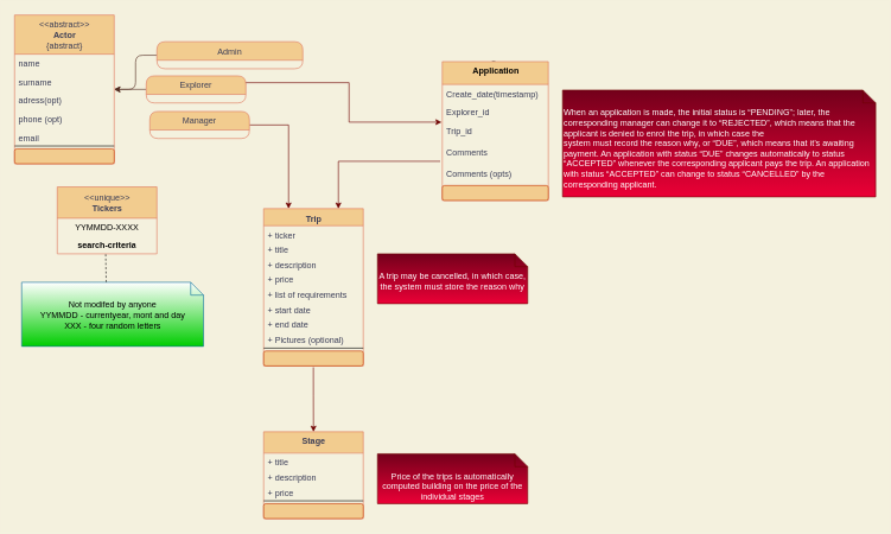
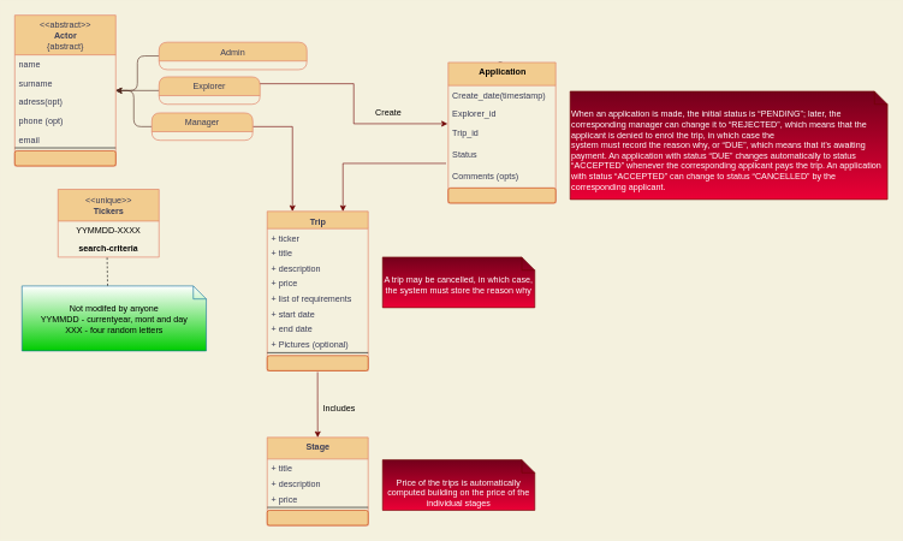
  <mxCell id="0" />
  <mxCell id="1" parent="0" />
  <mxCell id="2" style="edgeStyle=orthogonalEdgeStyle;curved=0;rounded=1;sketch=0;orthogonalLoop=1;jettySize=auto;html=1;strokeColor=#522C23;fillColor=#F2CC8F;fontColor=#393C56;" parent="1" source="3" target="12" edge="1"><mxGeometry relative="1" as="geometry" /></mxCell>
  <mxCell id="3" value="Admin" style="swimlane;fontStyle=0;childLayout=stackLayout;horizontal=1;startSize=26;horizontalStack=0;resizeParent=1;resizeParentMax=0;resizeLast=0;collapsible=1;marginBottom=0;rounded=1;strokeColor=#E07A5F;fontColor=#393C56;fillColor=#F2CC8F;" parent="1" vertex="1"><mxGeometry x="220" y="58" width="205" height="38" as="geometry" /></mxCell>
  <mxCell id="4" style="edgeStyle=orthogonalEdgeStyle;curved=0;rounded=1;sketch=0;orthogonalLoop=1;jettySize=auto;html=1;strokeColor=#522C23;fillColor=#F2CC8F;fontColor=#393C56;" parent="1" source="5" target="12" edge="1"><mxGeometry relative="1" as="geometry" /></mxCell>
- <mxCell id="5" value="Explorer" style="swimlane;fontStyle=0;childLayout=stackLayout;horizontal=1;startSize=26;horizontalStack=0;resizeParent=1;resizeParentMax=0;resizeLast=0;collapsible=1;marginBottom=0;rounded=1;strokeColor=#E07A5F;fontColor=#393C56;fillColor=#F2CC8F;" parent="1" vertex="1"><mxGeometry x="205" y="106" width="140" height="38" as="geometry" /></mxCell>
+ <mxCell id="5" value="Explorer" style="swimlane;fontStyle=0;childLayout=stackLayout;horizontal=1;startSize=26;horizontalStack=0;resizeParent=1;resizeParentMax=0;resizeLast=0;collapsible=1;marginBottom=0;rounded=1;strokeColor=#E07A5F;fontColor=#393C56;fillColor=#F2CC8F;" parent="1" vertex="1"><mxGeometry x="220" y="106" width="140" height="38" as="geometry" /></mxCell>
  <mxCell id="6" style="edgeStyle=orthogonalEdgeStyle;rounded=0;orthogonalLoop=1;jettySize=auto;html=1;exitX=1;exitY=0.5;exitDx=0;exitDy=0;entryX=0.25;entryY=0;entryDx=0;entryDy=0;fillColor=#a20025;strokeColor=#6F0000;" parent="1" source="8" target="20" edge="1"><mxGeometry relative="1" as="geometry"><mxPoint x="405" y="296" as="targetPoint" /></mxGeometry></mxCell>
+ <mxCell id="7" style="edgeStyle=orthogonalEdgeStyle;curved=0;rounded=1;sketch=0;orthogonalLoop=1;jettySize=auto;html=1;strokeColor=#522C23;fillColor=#F2CC8F;fontColor=#393C56;" parent="1" source="8" target="12" edge="1"><mxGeometry relative="1" as="geometry" /></mxCell>
  <mxCell id="8" value="Manager" style="swimlane;fontStyle=0;childLayout=stackLayout;horizontal=1;startSize=26;horizontalStack=0;resizeParent=1;resizeParentMax=0;resizeLast=0;collapsible=1;marginBottom=0;rounded=1;strokeColor=#E07A5F;fontColor=#393C56;fillColor=#F2CC8F;" parent="1" vertex="1"><mxGeometry x="210" y="156" width="140" height="38" as="geometry" /></mxCell>
+ <mxCell id="9" value="Create&amp;nbsp;" style="text;html=1;align=center;verticalAlign=middle;whiteSpace=wrap;rounded=0;labelBackgroundColor=none;fontColor=#000000;" parent="1" vertex="1"><mxGeometry x="510" y="146" width="60" height="20" as="geometry" /></mxCell>
  <mxCell id="10" style="edgeStyle=orthogonalEdgeStyle;rounded=0;orthogonalLoop=1;jettySize=auto;html=1;exitX=1;exitY=0.25;exitDx=0;exitDy=0;fillColor=#a20025;strokeColor=#6F0000;" parent="1" source="5" edge="1"><mxGeometry relative="1" as="geometry"><mxPoint x="370" y="185" as="sourcePoint" /><mxPoint x="620" y="171" as="targetPoint" /><Array as="points"><mxPoint x="490" y="116" /><mxPoint x="490" y="171" /></Array></mxGeometry></mxCell>
  <mxCell id="11" value="A trip may be cancelled, in which case, the system must store the reason why" style="shape=note2;boundedLbl=1;whiteSpace=wrap;html=1;size=18;verticalAlign=top;align=center;strokeColor=#6F0000;fontColor=#ffffff;gradientColor=#EB0036;fillColor=#73001B;" parent="1" vertex="1"><mxGeometry x="530" y="356" width="211" height="70" as="geometry" /></mxCell>
  <mxCell id="12" value="&amp;lt;&amp;lt;abstract&amp;gt;&amp;gt;&lt;br&gt;&lt;b&gt;Actor&lt;/b&gt;&lt;br&gt;{abstract}" style="swimlane;fontStyle=0;align=center;verticalAlign=top;childLayout=stackLayout;horizontal=1;startSize=55;horizontalStack=0;resizeParent=1;resizeParentMax=0;resizeLast=0;collapsible=0;marginBottom=0;html=1;rounded=0;labelBackgroundColor=none;sketch=0;strokeColor=#E07A5F;fillColor=#F2CC8F;fontColor=#393C56;" parent="1" vertex="1"><mxGeometry x="20" y="20.5" width="140" height="209" as="geometry" /></mxCell>
  <mxCell id="13" value="name" style="text;strokeColor=none;fillColor=none;align=left;verticalAlign=top;spacingLeft=4;spacingRight=4;overflow=hidden;rotatable=0;points=[[0,0.5],[1,0.5]];portConstraint=eastwest;rounded=1;fontColor=#393C56;" parent="12" vertex="1"><mxGeometry y="55" width="140" height="26" as="geometry" /></mxCell>
  <mxCell id="14" value="surname" style="text;strokeColor=none;fillColor=none;align=left;verticalAlign=top;spacingLeft=4;spacingRight=4;overflow=hidden;rotatable=0;points=[[0,0.5],[1,0.5]];portConstraint=eastwest;rounded=1;fontColor=#393C56;" parent="12" vertex="1"><mxGeometry y="81" width="140" height="26" as="geometry" /></mxCell>
  <mxCell id="15" value="adress(opt)" style="text;strokeColor=none;fillColor=none;align=left;verticalAlign=top;spacingLeft=4;spacingRight=4;overflow=hidden;rotatable=0;points=[[0,0.5],[1,0.5]];portConstraint=eastwest;rounded=1;fontColor=#393C56;" parent="12" vertex="1"><mxGeometry y="107" width="140" height="26" as="geometry" /></mxCell>
  <mxCell id="16" value="phone (opt)" style="text;strokeColor=none;fillColor=none;align=left;verticalAlign=top;spacingLeft=4;spacingRight=4;overflow=hidden;rotatable=0;points=[[0,0.5],[1,0.5]];portConstraint=eastwest;rounded=1;fontColor=#393C56;" parent="12" vertex="1"><mxGeometry y="133" width="140" height="26" as="geometry" /></mxCell>
  <mxCell id="17" value="email" style="text;strokeColor=none;fillColor=none;align=left;verticalAlign=top;spacingLeft=4;spacingRight=4;overflow=hidden;rotatable=0;points=[[0,0.5],[1,0.5]];portConstraint=eastwest;rounded=1;fontColor=#393C56;" parent="12" vertex="1"><mxGeometry y="159" width="140" height="21" as="geometry" /></mxCell>
  <mxCell id="18" value="" style="line;strokeWidth=1;fillColor=none;align=left;verticalAlign=middle;spacingTop=-1;spacingLeft=3;spacingRight=3;rotatable=0;labelPosition=right;points=[];portConstraint=eastwest;" parent="12" vertex="1"><mxGeometry y="180" width="140" height="8" as="geometry" /></mxCell>
  <mxCell id="19" value="" style="text;strokeColor=#C73500;align=left;verticalAlign=top;spacingLeft=4;spacingRight=4;overflow=hidden;rotatable=0;points=[[0,0.5],[1,0.5]];portConstraint=eastwest;rounded=1;fontColor=#ffffff;shadow=0;fillColor=#F2CC8F;" parent="12" vertex="1"><mxGeometry y="188" width="140" height="21" as="geometry" /></mxCell>
  <mxCell id="20" value="&lt;b&gt;Trip&lt;/b&gt;" style="swimlane;fontStyle=0;align=center;verticalAlign=top;childLayout=stackLayout;horizontal=1;startSize=24;horizontalStack=0;resizeParent=1;resizeParentMax=0;resizeLast=0;collapsible=0;marginBottom=0;html=1;rounded=0;labelBackgroundColor=none;sketch=0;strokeColor=#E07A5F;fillColor=#F2CC8F;fontColor=#393C56;" parent="1" vertex="1"><mxGeometry x="370" y="292.5" width="140" height="221" as="geometry" /></mxCell>
  <mxCell id="21" value="+ ticker" style="text;strokeColor=none;fillColor=none;align=left;verticalAlign=top;spacingLeft=4;spacingRight=4;overflow=hidden;rotatable=0;points=[[0,0.5],[1,0.5]];portConstraint=eastwest;rounded=1;fontColor=#393C56;" parent="20" vertex="1"><mxGeometry y="24" width="140" height="21" as="geometry" /></mxCell>
  <mxCell id="22" value="+ title" style="text;strokeColor=none;fillColor=none;align=left;verticalAlign=top;spacingLeft=4;spacingRight=4;overflow=hidden;rotatable=0;points=[[0,0.5],[1,0.5]];portConstraint=eastwest;rounded=1;fontColor=#393C56;" parent="20" vertex="1"><mxGeometry y="45" width="140" height="21" as="geometry" /></mxCell>
  <mxCell id="23" value="+ description" style="text;strokeColor=none;fillColor=none;align=left;verticalAlign=top;spacingLeft=4;spacingRight=4;overflow=hidden;rotatable=0;points=[[0,0.5],[1,0.5]];portConstraint=eastwest;rounded=1;fontColor=#393C56;" parent="20" vertex="1"><mxGeometry y="66" width="140" height="21" as="geometry" /></mxCell>
  <mxCell id="24" value="+ price" style="text;strokeColor=none;fillColor=none;align=left;verticalAlign=top;spacingLeft=4;spacingRight=4;overflow=hidden;rotatable=0;points=[[0,0.5],[1,0.5]];portConstraint=eastwest;rounded=1;fontColor=#393C56;" parent="20" vertex="1"><mxGeometry y="87" width="140" height="21" as="geometry" /></mxCell>
  <mxCell id="25" value="+ list of requirements" style="text;strokeColor=none;fillColor=none;align=left;verticalAlign=top;spacingLeft=4;spacingRight=4;overflow=hidden;rotatable=0;points=[[0,0.5],[1,0.5]];portConstraint=eastwest;rounded=1;fontColor=#393C56;" parent="20" vertex="1"><mxGeometry y="108" width="140" height="21" as="geometry" /></mxCell>
  <mxCell id="26" value="+ start date" style="text;strokeColor=none;fillColor=none;align=left;verticalAlign=top;spacingLeft=4;spacingRight=4;overflow=hidden;rotatable=0;points=[[0,0.5],[1,0.5]];portConstraint=eastwest;rounded=1;fontColor=#393C56;" parent="20" vertex="1"><mxGeometry y="129" width="140" height="21" as="geometry" /></mxCell>
  <mxCell id="27" value="+ end date" style="text;strokeColor=none;fillColor=none;align=left;verticalAlign=top;spacingLeft=4;spacingRight=4;overflow=hidden;rotatable=0;points=[[0,0.5],[1,0.5]];portConstraint=eastwest;rounded=1;fontColor=#393C56;" parent="20" vertex="1"><mxGeometry y="150" width="140" height="21" as="geometry" /></mxCell>
  <mxCell id="28" value="+ Pictures (optional)" style="text;strokeColor=none;fillColor=none;align=left;verticalAlign=top;spacingLeft=4;spacingRight=4;overflow=hidden;rotatable=0;points=[[0,0.5],[1,0.5]];portConstraint=eastwest;rounded=1;fontColor=#393C56;" parent="20" vertex="1"><mxGeometry y="171" width="140" height="21" as="geometry" /></mxCell>
  <mxCell id="29" value="" style="line;strokeWidth=1;fillColor=none;align=left;verticalAlign=middle;spacingTop=-1;spacingLeft=3;spacingRight=3;rotatable=0;labelPosition=right;points=[];portConstraint=eastwest;" parent="20" vertex="1"><mxGeometry y="192" width="140" height="8" as="geometry" /></mxCell>
  <mxCell id="30" value="" style="text;strokeColor=#C73500;align=left;verticalAlign=top;spacingLeft=4;spacingRight=4;overflow=hidden;rotatable=0;points=[[0,0.5],[1,0.5]];portConstraint=eastwest;rounded=1;fontColor=#ffffff;shadow=0;fillColor=#F2CC8F;" parent="20" vertex="1"><mxGeometry y="200" width="140" height="21" as="geometry" /></mxCell>
  <mxCell id="31" style="edgeStyle=orthogonalEdgeStyle;rounded=0;orthogonalLoop=1;jettySize=auto;html=1;exitX=0.5;exitY=0;exitDx=0;exitDy=0;" edge="1" parent="1" source="32"><mxGeometry relative="1" as="geometry"><mxPoint x="691" y="96" as="targetPoint" /></mxGeometry></mxCell>
  <mxCell id="32" value="&lt;font color=&quot;#000000&quot;&gt;&lt;b&gt;Application&lt;/b&gt;&lt;br&gt;&lt;br&gt;&lt;/font&gt;" style="swimlane;fontStyle=0;align=center;verticalAlign=top;childLayout=stackLayout;horizontal=1;startSize=32;horizontalStack=0;resizeParent=1;resizeParentMax=0;resizeLast=0;collapsible=0;marginBottom=0;html=1;rounded=0;labelBackgroundColor=none;sketch=0;strokeColor=#E07A5F;fillColor=#F2CC8F;fontColor=#393C56;" parent="1" vertex="1"><mxGeometry x="621" y="86" width="149" height="195" as="geometry" /></mxCell>
  <mxCell id="33" value="Create_date(timestamp)" style="text;strokeColor=none;fillColor=none;align=left;verticalAlign=top;spacingLeft=4;spacingRight=4;overflow=hidden;rotatable=0;points=[[0,0.5],[1,0.5]];portConstraint=eastwest;rounded=1;fontColor=#393C56;" parent="32" vertex="1"><mxGeometry y="32" width="149" height="26" as="geometry" /></mxCell>
  <mxCell id="34" value="Explorer_id" style="text;strokeColor=none;fillColor=none;align=left;verticalAlign=top;spacingLeft=4;spacingRight=4;overflow=hidden;rotatable=0;points=[[0,0.5],[1,0.5]];portConstraint=eastwest;rounded=1;fontColor=#393C56;" parent="32" vertex="1"><mxGeometry y="58" width="149" height="26" as="geometry" /></mxCell>
  <mxCell id="35" value="Trip_id" style="text;strokeColor=none;fillColor=none;align=left;verticalAlign=top;spacingLeft=4;spacingRight=4;overflow=hidden;rotatable=0;points=[[0,0.5],[1,0.5]];portConstraint=eastwest;rounded=1;fontColor=#393C56;" parent="32" vertex="1"><mxGeometry y="84" width="149" height="30" as="geometry" /></mxCell>
- <mxCell id="36" value="Comments" style="text;strokeColor=none;fillColor=none;align=left;verticalAlign=top;spacingLeft=4;spacingRight=4;overflow=hidden;rotatable=0;points=[[0,0.5],[1,0.5]];portConstraint=eastwest;rounded=1;fontColor=#393C56;" vertex="1" parent="32"><mxGeometry y="114" width="149" height="30" as="geometry" /></mxCell>
+ <mxCell id="36" value="Status" style="text;strokeColor=none;fillColor=none;align=left;verticalAlign=top;spacingLeft=4;spacingRight=4;overflow=hidden;rotatable=0;points=[[0,0.5],[1,0.5]];portConstraint=eastwest;rounded=1;fontColor=#393C56;" vertex="1" parent="32"><mxGeometry y="114" width="149" height="30" as="geometry" /></mxCell>
  <mxCell id="37" value="Comments (opts)" style="text;strokeColor=none;fillColor=none;align=left;verticalAlign=top;spacingLeft=4;spacingRight=4;overflow=hidden;rotatable=0;points=[[0,0.5],[1,0.5]];portConstraint=eastwest;rounded=1;fontColor=#393C56;" vertex="1" parent="32"><mxGeometry y="144" width="149" height="30" as="geometry" /></mxCell>
  <mxCell id="38" value="" style="text;strokeColor=#C73500;align=left;verticalAlign=top;spacingLeft=4;spacingRight=4;overflow=hidden;rotatable=0;points=[[0,0.5],[1,0.5]];portConstraint=eastwest;rounded=1;fontColor=#ffffff;shadow=0;fillColor=#F2CC8F;" parent="32" vertex="1"><mxGeometry y="174" width="149" height="21" as="geometry" /></mxCell>
  <mxCell id="39" style="edgeStyle=orthogonalEdgeStyle;rounded=0;orthogonalLoop=1;jettySize=auto;html=1;fillColor=#a20025;strokeColor=#6F0000;entryX=0.75;entryY=0;entryDx=0;entryDy=0;" parent="1" target="20" edge="1"><mxGeometry relative="1" as="geometry"><mxPoint x="618" y="226" as="sourcePoint" /><mxPoint x="600" y="196" as="targetPoint" /><Array as="points"><mxPoint x="618" y="226" /><mxPoint x="475" y="226" /></Array></mxGeometry></mxCell>
  <mxCell id="40" value="&lt;span style=&quot;font-weight: normal&quot;&gt;&amp;lt;&amp;lt;unique&amp;gt;&amp;gt;&lt;br&gt;&lt;/span&gt;Tickers" style="swimlane;fontStyle=1;align=center;verticalAlign=middle;childLayout=stackLayout;horizontal=1;startSize=44;horizontalStack=0;resizeParent=1;resizeParentMax=0;resizeLast=0;collapsible=0;marginBottom=0;html=1;rounded=0;shadow=0;labelBackgroundColor=none;sketch=0;strokeColor=#E07A5F;fillColor=#F2CC8F;fontColor=#393C56;" parent="1" vertex="1"><mxGeometry x="80" y="262" width="140" height="94" as="geometry" /></mxCell>
  <mxCell id="41" value="&lt;font color=&quot;#000000&quot;&gt;YYMMDD-XXXX&lt;/font&gt;" style="text;html=1;strokeColor=none;align=center;verticalAlign=middle;spacingLeft=4;spacingRight=4;overflow=hidden;rotatable=0;points=[[0,0.5],[1,0.5]];portConstraint=eastwest;" parent="40" vertex="1"><mxGeometry y="44" width="140" height="25" as="geometry" /></mxCell>
  <mxCell id="42" value="&lt;font color=&quot;#000000&quot;&gt;&lt;b&gt;search-criteria&lt;/b&gt;&lt;/font&gt;" style="text;html=1;strokeColor=none;align=center;verticalAlign=middle;spacingLeft=4;spacingRight=4;overflow=hidden;rotatable=0;points=[[0,0.5],[1,0.5]];portConstraint=eastwest;" parent="40" vertex="1"><mxGeometry y="69" width="140" height="25" as="geometry" /></mxCell>
  <mxCell id="43" value="&lt;b&gt;Stage&lt;/b&gt;" style="swimlane;fontStyle=0;align=center;verticalAlign=top;childLayout=stackLayout;horizontal=1;startSize=30;horizontalStack=0;resizeParent=1;resizeParentMax=0;resizeLast=0;collapsible=0;marginBottom=0;html=1;rounded=0;labelBackgroundColor=none;sketch=0;strokeColor=#E07A5F;fillColor=#F2CC8F;fontColor=#393C56;" parent="1" vertex="1"><mxGeometry x="370" y="606" width="140" height="122" as="geometry" /></mxCell>
  <mxCell id="44" value="+ title" style="text;strokeColor=none;fillColor=none;align=left;verticalAlign=top;spacingLeft=4;spacingRight=4;overflow=hidden;rotatable=0;points=[[0,0.5],[1,0.5]];portConstraint=eastwest;rounded=1;fontColor=#393C56;" parent="43" vertex="1"><mxGeometry y="30" width="140" height="21" as="geometry" /></mxCell>
  <mxCell id="45" value="+ description" style="text;strokeColor=none;fillColor=none;align=left;verticalAlign=top;spacingLeft=4;spacingRight=4;overflow=hidden;rotatable=0;points=[[0,0.5],[1,0.5]];portConstraint=eastwest;rounded=1;fontColor=#393C56;" parent="43" vertex="1"><mxGeometry y="51" width="140" height="21" as="geometry" /></mxCell>
  <mxCell id="46" value="+ price" style="text;strokeColor=none;fillColor=none;align=left;verticalAlign=top;spacingLeft=4;spacingRight=4;overflow=hidden;rotatable=0;points=[[0,0.5],[1,0.5]];portConstraint=eastwest;rounded=1;fontColor=#393C56;" parent="43" vertex="1"><mxGeometry y="72" width="140" height="21" as="geometry" /></mxCell>
  <mxCell id="47" value="" style="line;strokeWidth=1;fillColor=none;align=left;verticalAlign=middle;spacingTop=-1;spacingLeft=3;spacingRight=3;rotatable=0;labelPosition=right;points=[];portConstraint=eastwest;" parent="43" vertex="1"><mxGeometry y="93" width="140" height="8" as="geometry" /></mxCell>
  <mxCell id="48" value="" style="text;strokeColor=#C73500;align=left;verticalAlign=top;spacingLeft=4;spacingRight=4;overflow=hidden;rotatable=0;points=[[0,0.5],[1,0.5]];portConstraint=eastwest;rounded=1;fontColor=#ffffff;shadow=0;fillColor=#F2CC8F;" parent="43" vertex="1"><mxGeometry y="101" width="140" height="21" as="geometry" /></mxCell>
  <mxCell id="49" value="&lt;div&gt;&lt;span&gt;When an application is&amp;nbsp;&lt;/span&gt;&lt;span&gt;made, the initial status is “PENDING”; later, the corresponding manager can change it to&amp;nbsp;&lt;/span&gt;&lt;span&gt;“REJECTED”, which means that the applicant is denied to enrol the trip, in which case the&lt;/span&gt;&lt;/div&gt;&lt;div&gt;&lt;span&gt;system must record the reason why, or “DUE”, which means that it’s awaiting payment. An&amp;nbsp;&lt;/span&gt;&lt;span&gt;application with status “DUE” changes automatically to status “ACCEPTED” whenever the&amp;nbsp;&lt;/span&gt;&lt;span&gt;corresponding applicant pays the trip. An application with status “ACCEPTED” can change to&amp;nbsp;&lt;/span&gt;&lt;span&gt;status “CANCELLED” by the corresponding applicant.&lt;/span&gt;&lt;/div&gt;" style="shape=note2;boundedLbl=1;whiteSpace=wrap;html=1;size=18;verticalAlign=top;align=left;strokeColor=#6F0000;fontColor=#ffffff;gradientColor=#EB0036;fillColor=#73001B;" parent="1" vertex="1"><mxGeometry x="790" y="126" width="440" height="150" as="geometry" /></mxCell>
  <mxCell id="50" value="Price of the trips is automatically computed building on the price of the individual stages" style="shape=note2;boundedLbl=1;whiteSpace=wrap;html=1;size=18;verticalAlign=top;align=center;strokeColor=#6F0000;fontColor=#ffffff;gradientColor=#EB0036;fillColor=#73001B;" parent="1" vertex="1"><mxGeometry x="530" y="637" width="211" height="70" as="geometry" /></mxCell>
  <mxCell id="51" style="edgeStyle=orthogonalEdgeStyle;rounded=0;orthogonalLoop=1;jettySize=auto;html=1;exitX=0.499;exitY=1.088;exitDx=0;exitDy=0;entryX=0.5;entryY=0;entryDx=0;entryDy=0;fillColor=#a20025;strokeColor=#6F0000;exitPerimeter=0;" parent="1" source="30" target="43" edge="1"><mxGeometry relative="1" as="geometry"><mxPoint x="415" y="302.5" as="targetPoint" /><mxPoint x="370" y="185" as="sourcePoint" /><Array as="points"><mxPoint x="440" y="556" /><mxPoint x="440" y="556" /></Array></mxGeometry></mxCell>
+ <mxCell id="52" value="Includes" style="text;html=1;align=center;verticalAlign=middle;whiteSpace=wrap;rounded=0;labelBackgroundColor=none;fontColor=#000000;" parent="1" vertex="1"><mxGeometry x="450" y="556" width="40" height="20" as="geometry" /></mxCell>
  <mxCell id="53" value="Not modifed by anyone&lt;br&gt;YYMMDD - currentyear, mont and day&lt;br&gt;XXX - four random letters" style="shape=note2;boundedLbl=1;whiteSpace=wrap;html=1;size=18;verticalAlign=top;align=center;strokeColor=#10739e;gradientColor=#00CC00;" parent="1" vertex="1"><mxGeometry x="30" y="396" width="255.5" height="90" as="geometry" /></mxCell>
  <mxCell id="54" value="" style="endArrow=none;dashed=1;html=1;fontColor=#000000;exitX=0.486;exitY=1.027;exitDx=0;exitDy=0;strokeColor=#000000;exitPerimeter=0;entryX=0;entryY=0;entryDx=118.75;entryDy=0;entryPerimeter=0;" parent="1" source="42" target="53" edge="1"><mxGeometry width="50" height="50" relative="1" as="geometry"><mxPoint x="230" y="319" as="sourcePoint" /><mxPoint x="148" y="386" as="targetPoint" /></mxGeometry></mxCell>
